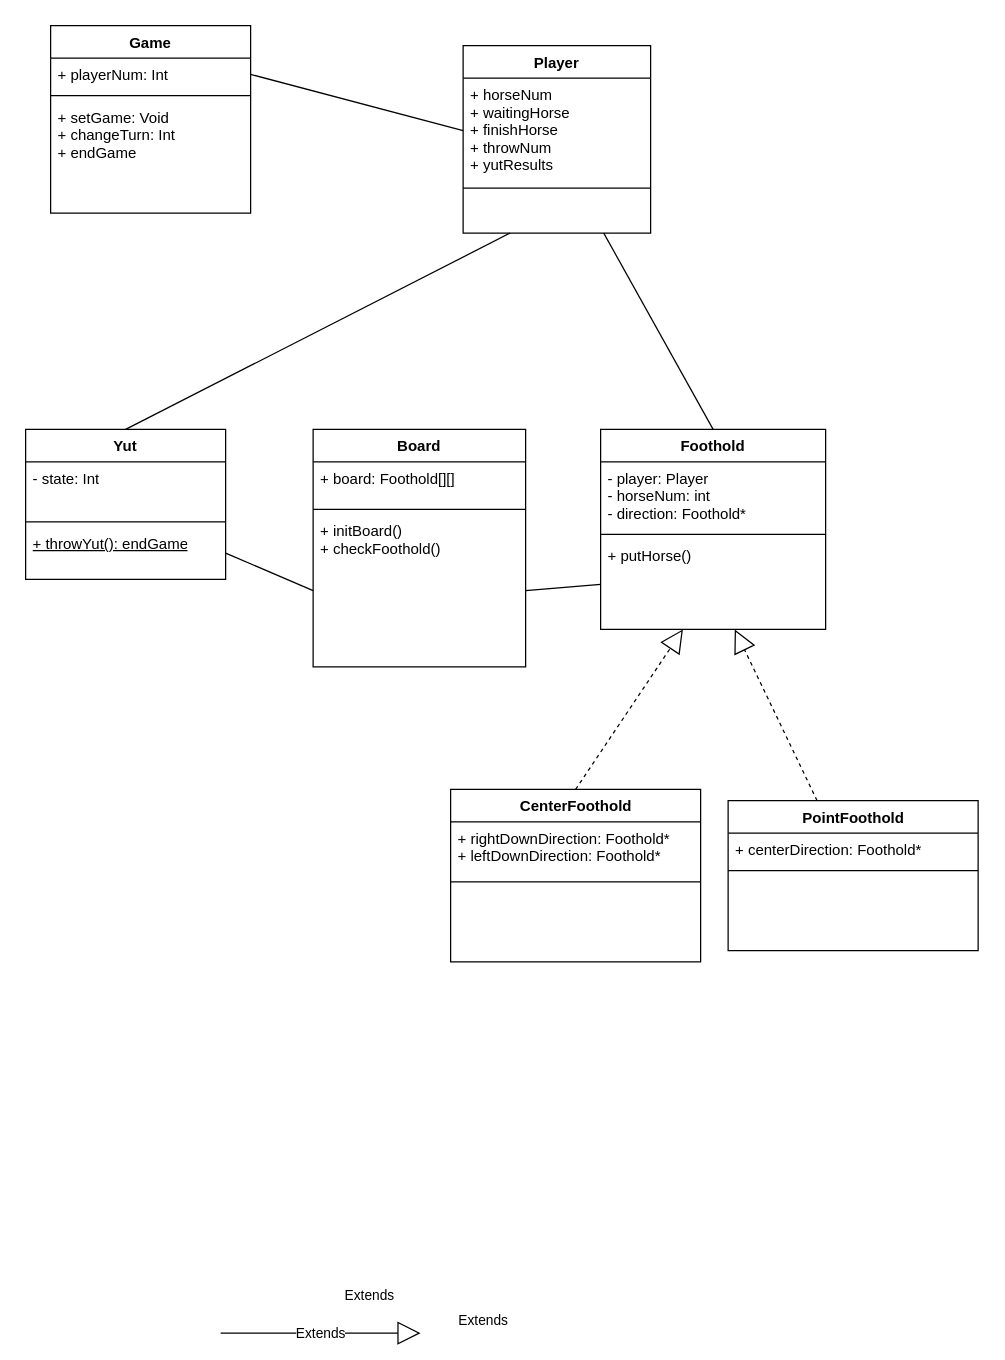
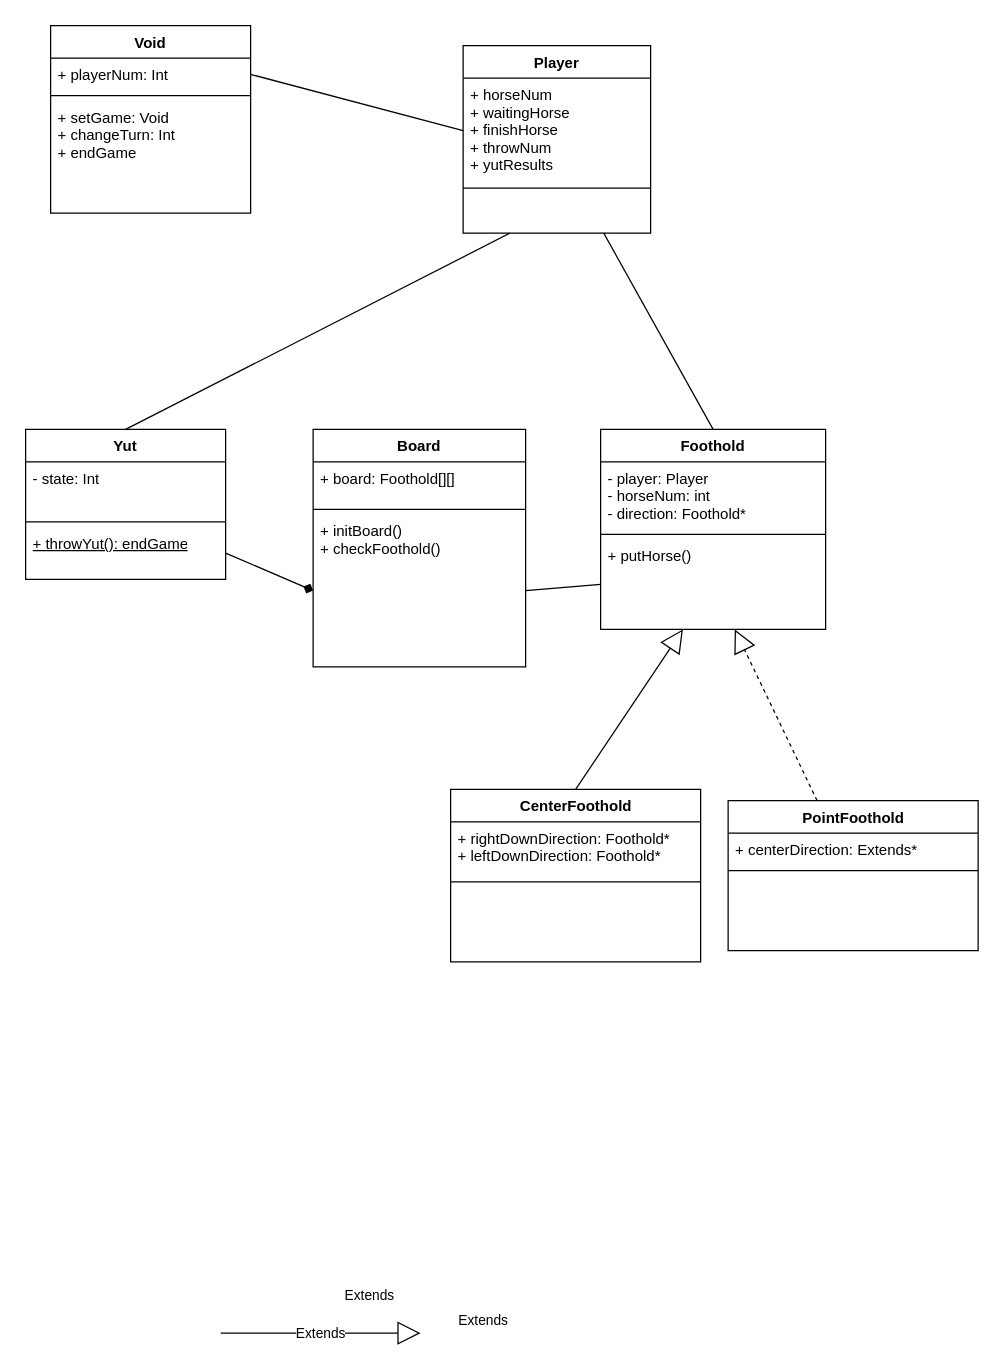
  <mxCell id="0" />
  <mxCell id="1" parent="0" />
  <mxCell id="2" value="Yut&#10;" style="swimlane;fontStyle=1;align=center;verticalAlign=top;childLayout=stackLayout;horizontal=1;startSize=26;horizontalStack=0;resizeParent=1;resizeParentMax=0;resizeLast=0;collapsible=1;marginBottom=0;" parent="1" vertex="1"><mxGeometry x="20" y="343" width="160" height="120" as="geometry" /></mxCell>
  <mxCell id="3" value="- state: Int" style="text;strokeColor=none;fillColor=none;align=left;verticalAlign=top;spacingLeft=4;spacingRight=4;overflow=hidden;rotatable=0;points=[[0,0.5],[1,0.5]];portConstraint=eastwest;fontStyle=0;html=1;" parent="2" vertex="1"><mxGeometry y="26" width="160" height="44" as="geometry" /></mxCell>
  <mxCell id="4" value="" style="line;strokeWidth=1;fillColor=none;align=left;verticalAlign=middle;spacingTop=-1;spacingLeft=3;spacingRight=3;rotatable=0;labelPosition=right;points=[];portConstraint=eastwest;" parent="2" vertex="1"><mxGeometry y="70" width="160" height="8" as="geometry" /></mxCell>
  <mxCell id="5" value="&lt;u&gt;+ throwYut(): endGame&lt;/u&gt;&lt;br&gt;" style="text;strokeColor=none;fillColor=none;align=left;verticalAlign=top;spacingLeft=4;spacingRight=4;overflow=hidden;rotatable=0;points=[[0,0.5],[1,0.5]];portConstraint=eastwest;fontStyle=0;html=1;" parent="2" vertex="1"><mxGeometry y="78" width="160" height="42" as="geometry" /></mxCell>
  <mxCell id="6" value="Board" style="swimlane;fontStyle=1;align=center;verticalAlign=top;childLayout=stackLayout;horizontal=1;startSize=26;horizontalStack=0;resizeParent=1;resizeParentMax=0;resizeLast=0;collapsible=1;marginBottom=0;" parent="1" vertex="1"><mxGeometry x="250" y="343" width="170" height="190" as="geometry" /></mxCell>
  <mxCell id="7" value="+ board: Foothold[][]&#10;" style="text;strokeColor=none;fillColor=none;align=left;verticalAlign=top;spacingLeft=4;spacingRight=4;overflow=hidden;rotatable=0;points=[[0,0.5],[1,0.5]];portConstraint=eastwest;" parent="6" vertex="1"><mxGeometry y="26" width="170" height="34" as="geometry" /></mxCell>
  <mxCell id="8" value="" style="line;strokeWidth=1;fillColor=none;align=left;verticalAlign=middle;spacingTop=-1;spacingLeft=3;spacingRight=3;rotatable=0;labelPosition=right;points=[];portConstraint=eastwest;" parent="6" vertex="1"><mxGeometry y="60" width="170" height="8" as="geometry" /></mxCell>
  <mxCell id="9" value="+ initBoard()&#10;+ checkFoothold()&#10;" style="text;strokeColor=none;fillColor=none;align=left;verticalAlign=top;spacingLeft=4;spacingRight=4;overflow=hidden;rotatable=0;points=[[0,0.5],[1,0.5]];portConstraint=eastwest;" parent="6" vertex="1"><mxGeometry y="68" width="170" height="122" as="geometry" /></mxCell>
  <mxCell id="10" value="Foothold" style="swimlane;fontStyle=1;align=center;verticalAlign=top;childLayout=stackLayout;horizontal=1;startSize=26;horizontalStack=0;resizeParent=1;resizeParentMax=0;resizeLast=0;collapsible=1;marginBottom=0;" parent="1" vertex="1"><mxGeometry x="480" y="343" width="180" height="160" as="geometry" /></mxCell>
  <mxCell id="11" value="- player: Player&#10;- horseNum: int&#10;- direction: Foothold*" style="text;strokeColor=none;fillColor=none;align=left;verticalAlign=top;spacingLeft=4;spacingRight=4;overflow=hidden;rotatable=0;points=[[0,0.5],[1,0.5]];portConstraint=eastwest;" parent="10" vertex="1"><mxGeometry y="26" width="180" height="54" as="geometry" /></mxCell>
  <mxCell id="12" value="" style="line;strokeWidth=1;fillColor=none;align=left;verticalAlign=middle;spacingTop=-1;spacingLeft=3;spacingRight=3;rotatable=0;labelPosition=right;points=[];portConstraint=eastwest;" parent="10" vertex="1"><mxGeometry y="80" width="180" height="8" as="geometry" /></mxCell>
  <mxCell id="13" value="+ putHorse()" style="text;strokeColor=none;fillColor=none;align=left;verticalAlign=top;spacingLeft=4;spacingRight=4;overflow=hidden;rotatable=0;points=[[0,0.5],[1,0.5]];portConstraint=eastwest;" parent="10" vertex="1"><mxGeometry y="88" width="180" height="72" as="geometry" /></mxCell>
  <mxCell id="14" value="Player&#10;" style="swimlane;fontStyle=1;align=center;verticalAlign=top;childLayout=stackLayout;horizontal=1;startSize=26;horizontalStack=0;resizeParent=1;resizeParentMax=0;resizeLast=0;collapsible=1;marginBottom=0;" parent="1" vertex="1"><mxGeometry x="370" y="36" width="150" height="150" as="geometry" /></mxCell>
  <mxCell id="15" value="+ horseNum&#10;+ waitingHorse&#10;+ finishHorse&#10;+ throwNum&#10;+ yutResults&#10;" style="text;strokeColor=none;fillColor=none;align=left;verticalAlign=top;spacingLeft=4;spacingRight=4;overflow=hidden;rotatable=0;points=[[0,0.5],[1,0.5]];portConstraint=eastwest;" parent="14" vertex="1"><mxGeometry y="26" width="150" height="84" as="geometry" /></mxCell>
  <mxCell id="16" value="" style="line;strokeWidth=1;fillColor=none;align=left;verticalAlign=middle;spacingTop=-1;spacingLeft=3;spacingRight=3;rotatable=0;labelPosition=right;points=[];portConstraint=eastwest;labelBackgroundColor=#ffffff;" parent="14" vertex="1"><mxGeometry y="110" width="150" height="8" as="geometry" /></mxCell>
  <mxCell id="17" value="" style="line;strokeWidth=1;fillColor=none;align=left;verticalAlign=middle;spacingTop=-1;spacingLeft=3;spacingRight=3;rotatable=0;labelPosition=right;points=[];portConstraint=eastwest;strokeColor=none;" parent="14" vertex="1"><mxGeometry y="118" width="150" height="32" as="geometry" /></mxCell>
  <mxCell id="18" value="CenterFoothold" style="swimlane;fontStyle=1;align=center;verticalAlign=top;childLayout=stackLayout;horizontal=1;startSize=26;horizontalStack=0;resizeParent=1;resizeParentMax=0;resizeLast=0;collapsible=1;marginBottom=0;html=1;" parent="1" vertex="1"><mxGeometry x="360" y="631" width="200" height="138" as="geometry" /></mxCell>
  <mxCell id="19" value="+ rightDownDirection: Foothold*&#10;+ leftDownDirection: Foothold*" style="text;strokeColor=none;fillColor=none;align=left;verticalAlign=top;spacingLeft=4;spacingRight=4;overflow=hidden;rotatable=0;points=[[0,0.5],[1,0.5]];portConstraint=eastwest;" parent="18" vertex="1"><mxGeometry y="26" width="200" height="44" as="geometry" /></mxCell>
  <mxCell id="20" value="" style="line;strokeWidth=1;fillColor=none;align=left;verticalAlign=middle;spacingTop=-1;spacingLeft=3;spacingRight=3;rotatable=0;labelPosition=right;points=[];portConstraint=eastwest;labelBackgroundColor=#ffffff;" parent="18" vertex="1"><mxGeometry y="70" width="200" height="8" as="geometry" /></mxCell>
  <mxCell id="21" value="" style="line;strokeWidth=1;fillColor=none;align=left;verticalAlign=middle;spacingTop=-1;spacingLeft=3;spacingRight=3;rotatable=0;labelPosition=right;points=[];portConstraint=eastwest;strokeColor=none;" parent="18" vertex="1"><mxGeometry y="78" width="200" height="60" as="geometry" /></mxCell>
  <mxCell id="22" value="PointFoothold" style="swimlane;fontStyle=1;align=center;verticalAlign=top;childLayout=stackLayout;horizontal=1;startSize=26;horizontalStack=0;resizeParent=1;resizeParentMax=0;resizeLast=0;collapsible=1;marginBottom=0;html=1;" parent="1" vertex="1"><mxGeometry x="582" y="640" width="200" height="120" as="geometry" /></mxCell>
- <mxCell id="23" value="+ centerDirection: Foothold*" style="text;strokeColor=none;fillColor=none;align=left;verticalAlign=top;spacingLeft=4;spacingRight=4;overflow=hidden;rotatable=0;points=[[0,0.5],[1,0.5]];portConstraint=eastwest;" parent="22" vertex="1"><mxGeometry y="26" width="200" height="26" as="geometry" /></mxCell>
+ <mxCell id="23" value="+ centerDirection: Extends*" style="text;strokeColor=none;fillColor=none;align=left;verticalAlign=top;spacingLeft=4;spacingRight=4;overflow=hidden;rotatable=0;points=[[0,0.5],[1,0.5]];portConstraint=eastwest;" parent="22" vertex="1"><mxGeometry y="26" width="200" height="26" as="geometry" /></mxCell>
  <mxCell id="24" value="" style="line;strokeWidth=1;fillColor=none;align=left;verticalAlign=middle;spacingTop=-1;spacingLeft=3;spacingRight=3;rotatable=0;labelPosition=right;points=[];portConstraint=eastwest;labelBackgroundColor=#ffffff;" parent="22" vertex="1"><mxGeometry y="52" width="200" height="8" as="geometry" /></mxCell>
  <mxCell id="25" value="" style="line;strokeWidth=1;fillColor=none;align=left;verticalAlign=middle;spacingTop=-1;spacingLeft=3;spacingRight=3;rotatable=0;labelPosition=right;points=[];portConstraint=eastwest;strokeColor=none;" parent="22" vertex="1"><mxGeometry y="60" width="200" height="60" as="geometry" /></mxCell>
  <mxCell id="26" value="" style="endArrow=none;html=1;entryX=0.25;entryY=1;entryDx=0;entryDy=0;exitX=0.5;exitY=0;exitDx=0;exitDy=0;" parent="1" source="2" target="14" edge="1"><mxGeometry width="50" height="50" relative="1" as="geometry"><mxPoint x="90" y="313" as="sourcePoint" /><mxPoint x="140" y="263" as="targetPoint" /></mxGeometry></mxCell>
- <mxCell id="27" value="" style="endArrow=none;html=1;entryX=0;entryY=0.5;entryDx=0;entryDy=0;exitX=1;exitY=0.5;exitDx=0;exitDy=0;" parent="1" source="5" target="9" edge="1"><mxGeometry width="50" height="50" relative="1" as="geometry"><mxPoint x="20" y="923" as="sourcePoint" /><mxPoint x="70" y="873" as="targetPoint" /></mxGeometry></mxCell>
+ <mxCell id="27" value="" style="endArrow=diamond;html=1;entryX=0;entryY=0.5;entryDx=0;entryDy=0;exitX=1;exitY=0.5;exitDx=0;exitDy=0;" parent="1" source="5" target="9" edge="1"><mxGeometry width="50" height="50" relative="1" as="geometry"><mxPoint x="20" y="923" as="sourcePoint" /><mxPoint x="70" y="873" as="targetPoint" /></mxGeometry></mxCell>
  <mxCell id="28" value="" style="endArrow=none;html=1;entryX=0;entryY=0.5;entryDx=0;entryDy=0;exitX=1;exitY=0.5;exitDx=0;exitDy=0;" parent="1" source="9" target="13" edge="1"><mxGeometry width="50" height="50" relative="1" as="geometry"><mxPoint x="368" y="573" as="sourcePoint" /><mxPoint x="418" y="523" as="targetPoint" /></mxGeometry></mxCell>
- <mxCell id="29" value="Game" style="swimlane;fontStyle=1;align=center;verticalAlign=top;childLayout=stackLayout;horizontal=1;startSize=26;horizontalStack=0;resizeParent=1;resizeParentMax=0;resizeLast=0;collapsible=1;marginBottom=0;" vertex="1" parent="1"><mxGeometry x="40" y="20" width="160" height="150" as="geometry" /></mxCell>
+ <mxCell id="29" value="Void" style="swimlane;fontStyle=1;align=center;verticalAlign=top;childLayout=stackLayout;horizontal=1;startSize=26;horizontalStack=0;resizeParent=1;resizeParentMax=0;resizeLast=0;collapsible=1;marginBottom=0;" vertex="1" parent="1"><mxGeometry x="40" y="20" width="160" height="150" as="geometry" /></mxCell>
  <mxCell id="30" value="+ playerNum: Int" style="text;strokeColor=none;fillColor=none;align=left;verticalAlign=top;spacingLeft=4;spacingRight=4;overflow=hidden;rotatable=0;points=[[0,0.5],[1,0.5]];portConstraint=eastwest;" vertex="1" parent="29"><mxGeometry y="26" width="160" height="26" as="geometry" /></mxCell>
  <mxCell id="31" value="" style="line;strokeWidth=1;fillColor=none;align=left;verticalAlign=middle;spacingTop=-1;spacingLeft=3;spacingRight=3;rotatable=0;labelPosition=right;points=[];portConstraint=eastwest;" vertex="1" parent="29"><mxGeometry y="52" width="160" height="8" as="geometry" /></mxCell>
  <mxCell id="32" value="+ setGame: Void&#10;+ changeTurn: Int&#10;+ endGame&#10;&#10;&#10;" style="text;strokeColor=none;fillColor=none;align=left;verticalAlign=top;spacingLeft=4;spacingRight=4;overflow=hidden;rotatable=0;points=[[0,0.5],[1,0.5]];portConstraint=eastwest;" vertex="1" parent="29"><mxGeometry y="60" width="160" height="90" as="geometry" /></mxCell>
  <mxCell id="33" value="" style="endArrow=none;html=1;exitX=1;exitY=0.5;exitDx=0;exitDy=0;entryX=0;entryY=0.5;entryDx=0;entryDy=0;" edge="1" parent="1" source="30" target="15"><mxGeometry width="50" height="50" relative="1" as="geometry"><mxPoint x="20" y="845" as="sourcePoint" /><mxPoint x="70" y="795" as="targetPoint" /></mxGeometry></mxCell>
  <mxCell id="34" value="" style="endArrow=none;html=1;entryX=0.5;entryY=0;entryDx=0;entryDy=0;exitX=0.75;exitY=1;exitDx=0;exitDy=0;" edge="1" parent="1" source="14" target="10"><mxGeometry width="50" height="50" relative="1" as="geometry"><mxPoint x="506" y="176" as="sourcePoint" /><mxPoint x="66" y="796" as="targetPoint" /></mxGeometry></mxCell>
- <mxCell id="35" value="Extends" style="endArrow=block;endSize=16;endFill=0;html=1;exitX=0.5;exitY=0;exitDx=0;exitDy=0;dashed=1;" edge="1" parent="1" source="18" target="13"><mxGeometry x="-1" y="-437" width="160" relative="1" as="geometry"><mxPoint x="16" y="786" as="sourcePoint" /><mxPoint x="176" y="786" as="targetPoint" /><mxPoint x="-528" y="162" as="offset" /></mxGeometry></mxCell>
+ <mxCell id="35" value="Extends" style="endArrow=block;endSize=16;endFill=0;html=1;exitX=0.5;exitY=0;exitDx=0;exitDy=0;" edge="1" parent="1" source="18" target="13"><mxGeometry x="-1" y="-437" width="160" relative="1" as="geometry"><mxPoint x="16" y="786" as="sourcePoint" /><mxPoint x="176" y="786" as="targetPoint" /><mxPoint x="-528" y="162" as="offset" /></mxGeometry></mxCell>
  <mxCell id="36" value="Extends" style="endArrow=block;endSize=16;endFill=0;html=1;" edge="1" parent="1"><mxGeometry width="160" relative="1" as="geometry"><mxPoint x="176" y="1066" as="sourcePoint" /><mxPoint x="336" y="1066" as="targetPoint" /></mxGeometry></mxCell>
  <mxCell id="37" value="Extends" style="endArrow=block;endSize=16;endFill=0;html=1;dashed=1;" edge="1" parent="1" source="22" target="13"><mxGeometry x="-1" y="494" width="160" relative="1" as="geometry"><mxPoint x="676" y="646" as="sourcePoint" /><mxPoint x="336" y="1106" as="targetPoint" /><mxPoint x="178" y="202" as="offset" /></mxGeometry></mxCell>
